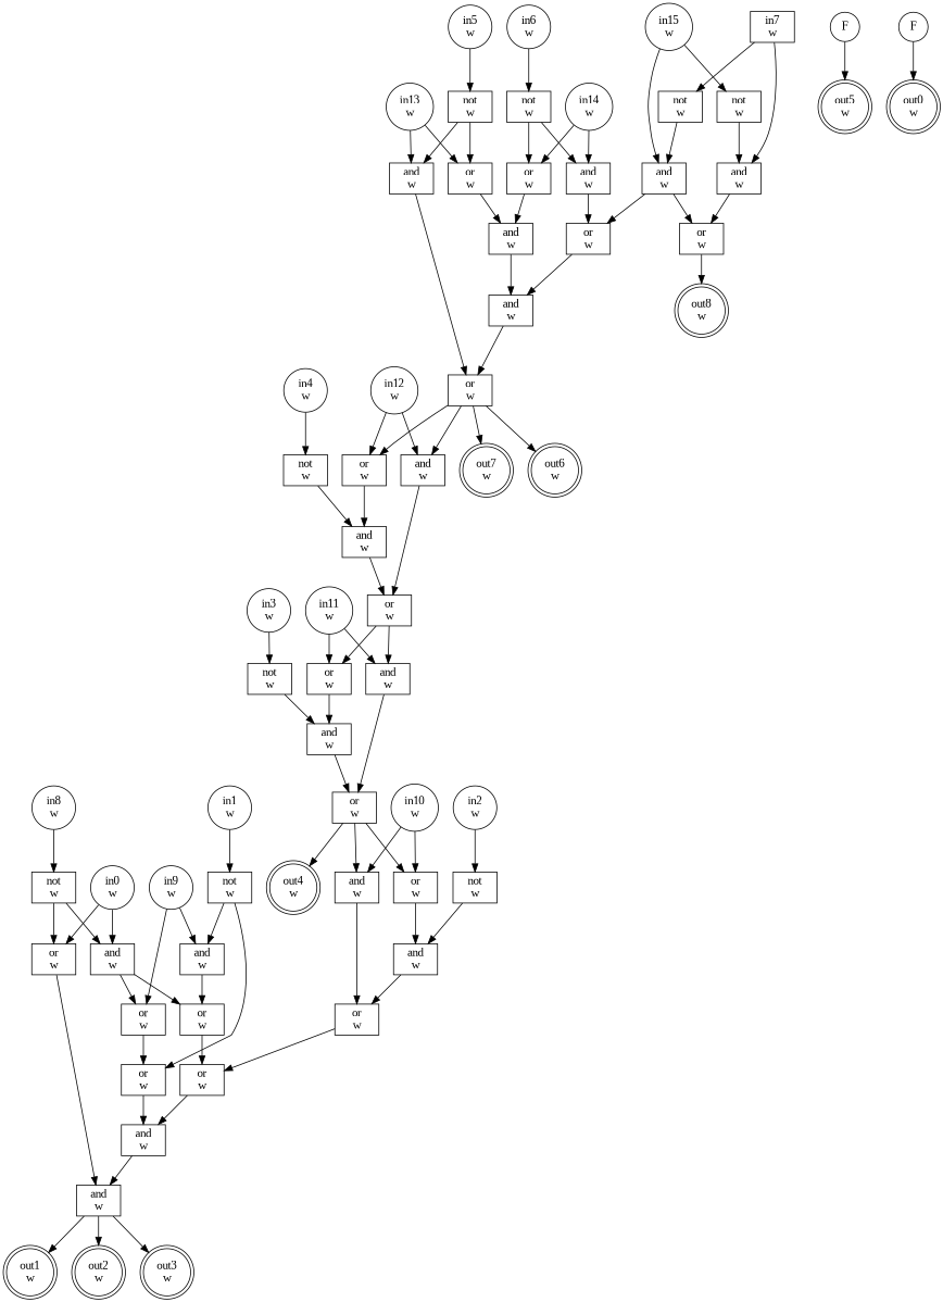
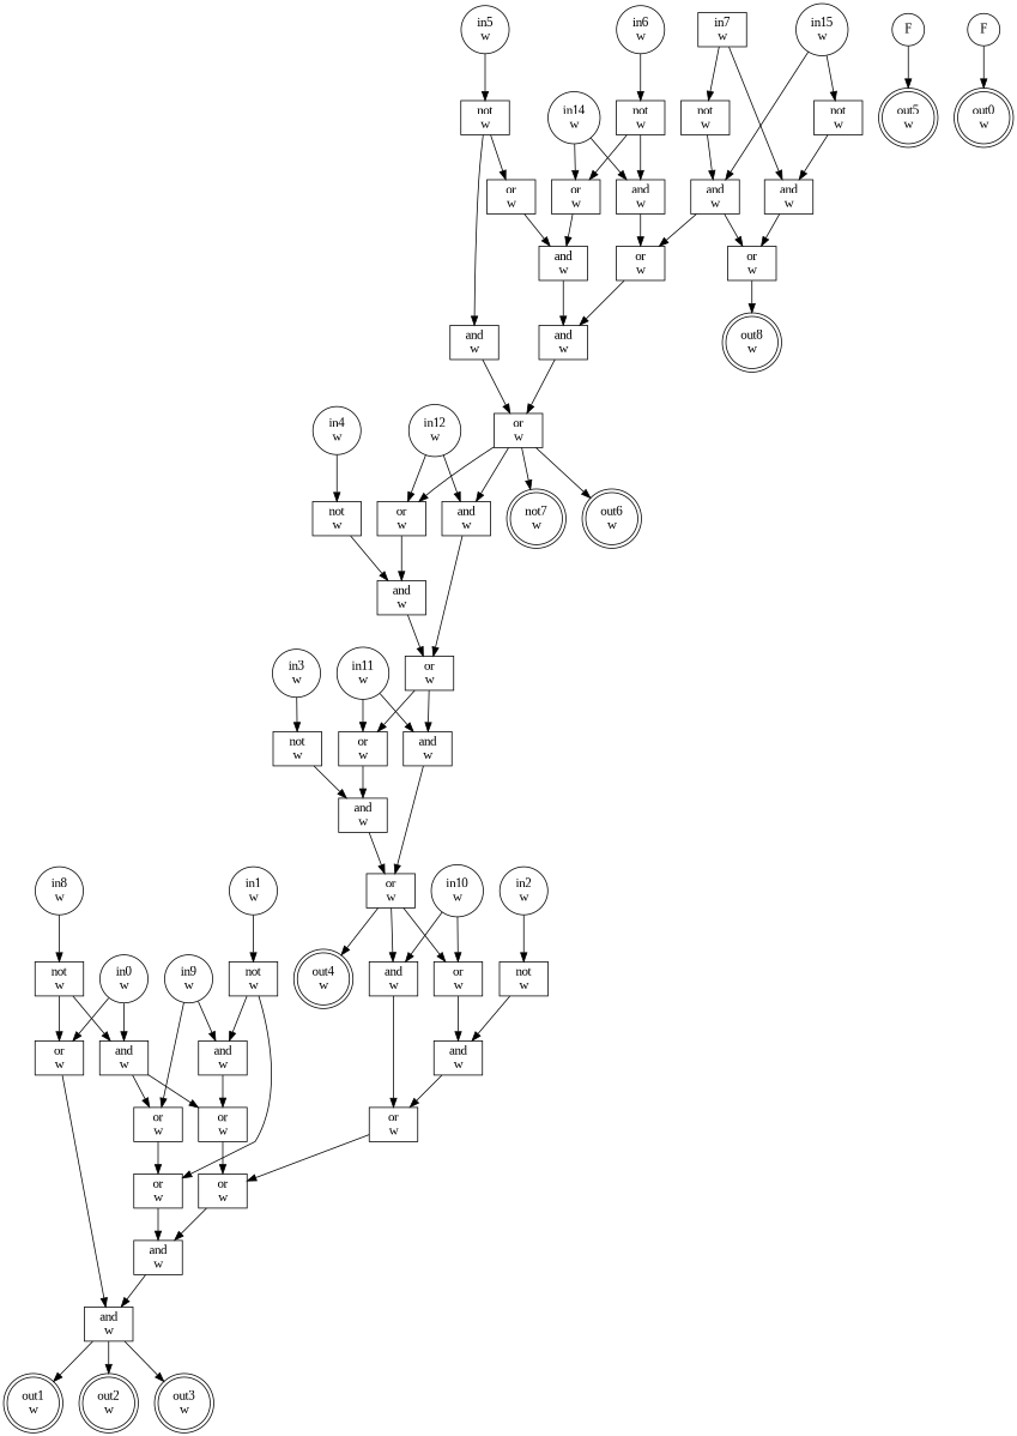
  digraph {
    fontname="Liberation Serif"
    node [fillcolor=white fontname="Liberation Serif" shape=rect style=filled]
    edge [fontcolor=forestgreen fontname="Liberation Serif"]
    n1 [label="in0\nw" shape=circle]
    n2 [label="and\nw"]
    n3 [label="or\nw"]
    n4 [label="or\nw"]
    n5 [label="or\nw"]
    n6 [label="and\nw"]
    n7 [label="in1\nw" shape=circle]
    n8 [label="not\nw"]
    n9 [label="and\nw"]
    n10 [label="or\nw"]
    n11 [label="in2\nw" shape=circle]
    n12 [label="not\nw"]
    n13 [label="and\nw"]
    n14 [label="in3\nw" shape=circle]
    n15 [label="not\nw"]
    n16 [label="and\nw"]
    n17 [label="in4\nw" shape=circle]
    n18 [label="not\nw"]
    n19 [label="and\nw"]
    n20 [label="in5\nw" shape=circle]
    n21 [label="not\nw"]
    n22 [label="or\nw"]
    n23 [label="and\nw"]
    n24 [label="in6\nw" shape=circle]
    n25 [label="not\nw"]
    n26 [label="or\nw"]
    n27 [label="and\nw"]
    n28 [label="in7\nw" shape=box]
    n29 [label="and\nw"]
    n30 [label="not\nw"]
    n31 [label="or\nw"]
    n32 [label="and\nw"]
    n33 [label="in8\nw" shape=circle]
    n34 [label="not\nw"]
    n35 [label="in9\nw" shape=circle]
    n36 [label="in10\nw" shape=circle]
    n37 [label="or\nw"]
    n38 [label="and\nw"]
    n39 [label="or\nw"]
    n40 [label="in11\nw" shape=circle]
    n41 [label="or\nw"]
    n42 [label="and\nw"]
    n43 [label="or\nw"]
    n44 [label="in12\nw" shape=circle]
    n45 [label="or\nw"]
    n46 [label="and\nw"]
    n47 [label="or\nw"]
-   n48 [label="in13\nw" shape=circle]
    n49 [label="and\nw"]
    n50 [label="or\nw"]
    n51 [label="in14\nw" shape=circle]
    n52 [label="or\nw"]
    n53 [label="in15\nw" shape=circle]
    n54 [label="not\nw"]
    n55 [label=F shape=circle]
    n56 [label="out5\nw" shape=doublecircle]
    n57 [label=F shape=circle]
    n58 [label="out0\nw" shape=doublecircle]
    n59 [label="out8\nw" shape=doublecircle]
    n60 [label="and\nw"]
    n61 [label="out6\nw" shape=doublecircle]
-   n62 [label="out7\nw" shape=doublecircle]
+   n62 [label="not7\nw" shape=doublecircle]
    n63 [label="out4\nw" shape=doublecircle]
    n64 [label="or\nw"]
    n65 [label="and\nw"]
    n66 [label="out1\nw" shape=doublecircle]
    n67 [label="out2\nw" shape=doublecircle]
    n68 [label="out3\nw" shape=doublecircle]
    n1 -> n2
    n1 -> n3
    n2 -> n4
    n2 -> n5
    n3 -> n6
    n4 -> n10
    n5 -> n64
    n6 -> n66
    n6 -> n67
    n6 -> n68
    n7 -> n8
    n8 -> n9
    n8 -> n10
    n9 -> n5
    n10 -> n65
    n11 -> n12
    n12 -> n13
    n13 -> n39
    n14 -> n15
    n15 -> n16
    n16 -> n43
    n17 -> n18
    n18 -> n19
    n19 -> n47
    n20 -> n21
    n21 -> n22
    n21 -> n23
    n22 -> n49
    n23 -> n50
    n24 -> n25
    n25 -> n26
    n25 -> n27
    n26 -> n49
    n27 -> n52
    n28 -> n29
    n28 -> n30
    n29 -> n31
    n30 -> n32
    n31 -> n59
    n32 -> n31
    n32 -> n52
    n33 -> n34
    n34 -> n2
    n34 -> n3
    n35 -> n4
    n35 -> n9
    n36 -> n37
    n36 -> n38
    n37 -> n13
    n38 -> n39
    n39 -> n64
    n40 -> n41
    n40 -> n42
    n41 -> n16
    n42 -> n43
    n43 -> n37
    n43 -> n38
    n43 -> n63
    n44 -> n45
    n44 -> n46
    n45 -> n19
    n46 -> n47
    n47 -> n41
    n47 -> n42
-   n48 -> n22
-   n48 -> n23
    n49 -> n60
    n50 -> n45
    n50 -> n46
    n50 -> n61
    n50 -> n62
    n51 -> n26
    n51 -> n27
    n52 -> n60
    n53 -> n32
    n53 -> n54
    n54 -> n29
    n55 -> n56
    n57 -> n58
    n60 -> n50
    n64 -> n65
    n65 -> n6
  }
